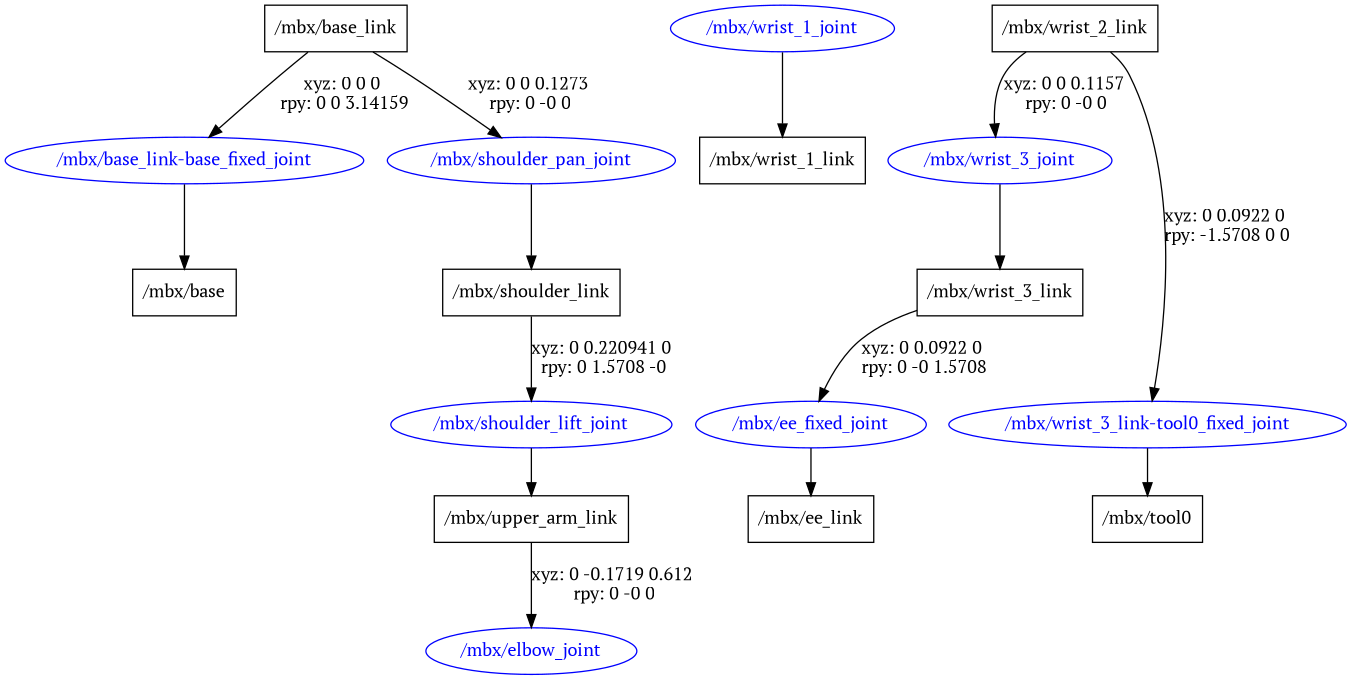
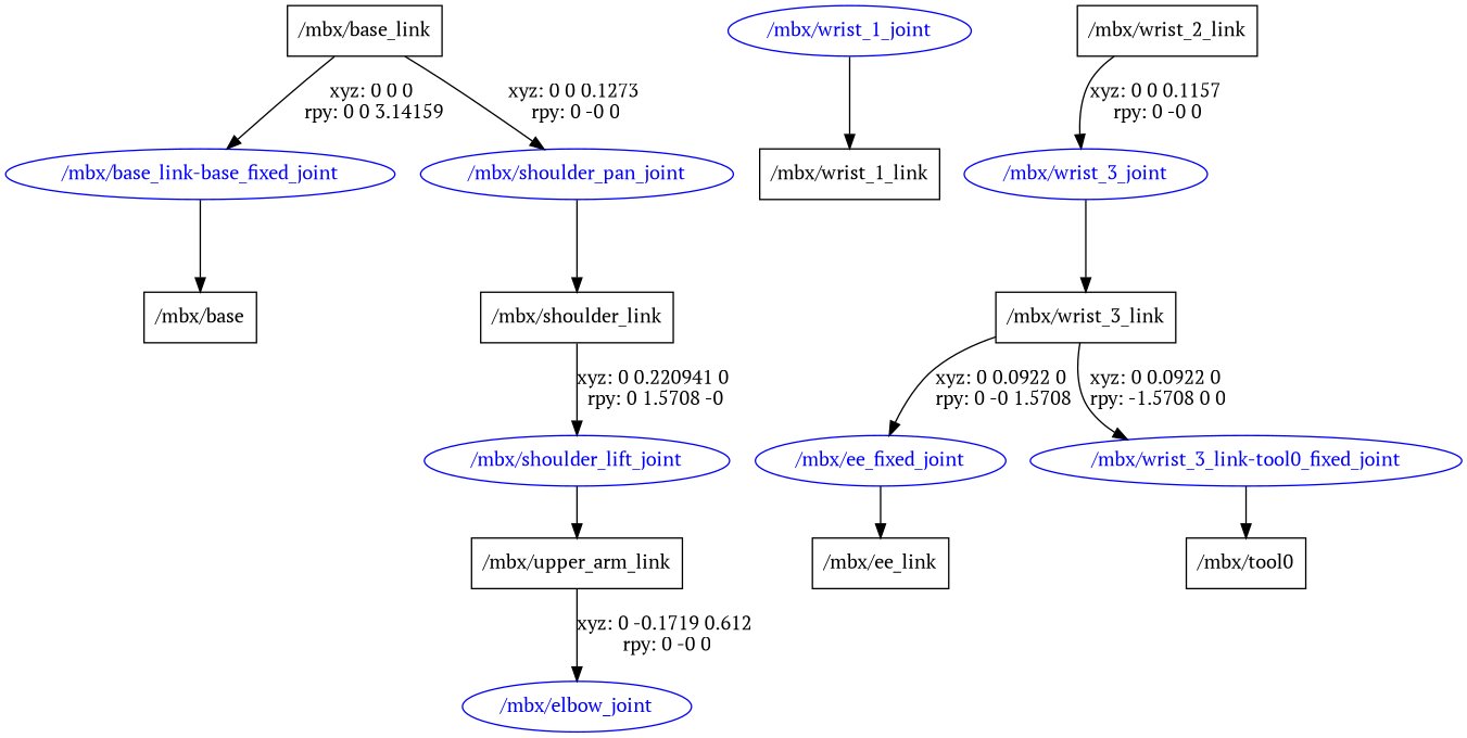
  digraph {
    fontname="PT Serif"
    node [fontname="PT Serif" shape=box]
    edge [fontname="PT Serif"]
    n1 [label="/mbx/base_link"]
    "/mbx/base_link-base_fixed_joint" [color=blue fontcolor=blue shape=ellipse]
    "/mbx/shoulder_pan_joint" [color=blue fontcolor=blue shape=ellipse]
    n4 [label="/mbx/base"]
    n5 [label="/mbx/shoulder_link"]
    "/mbx/shoulder_lift_joint" [color=blue fontcolor=blue shape=ellipse]
    n7 [label="/mbx/upper_arm_link"]
    "/mbx/elbow_joint" [color=blue fontcolor=blue shape=ellipse]
    "/mbx/wrist_1_joint" [color=blue fontcolor=blue shape=ellipse]
    n10 [label="/mbx/wrist_1_link"]
    n11 [label="/mbx/wrist_2_link"]
    "/mbx/wrist_3_joint" [color=blue fontcolor=blue shape=ellipse]
    n13 [label="/mbx/wrist_3_link"]
    "/mbx/ee_fixed_joint" [color=blue fontcolor=blue shape=ellipse]
    "/mbx/wrist_3_link-tool0_fixed_joint" [color=blue fontcolor=blue shape=ellipse]
    n16 [label="/mbx/ee_link"]
    n17 [label="/mbx/tool0"]
    n1 -> "/mbx/base_link-base_fixed_joint" [label="xyz: 0 0 0 \nrpy: 0 0 3.14159"]
    n1 -> "/mbx/shoulder_pan_joint" [label="xyz: 0 0 0.1273 \nrpy: 0 -0 0"]
    "/mbx/base_link-base_fixed_joint" -> n4
    "/mbx/shoulder_pan_joint" -> n5
    n5 -> "/mbx/shoulder_lift_joint" [label="xyz: 0 0.220941 0 \nrpy: 0 1.5708 -0"]
    "/mbx/shoulder_lift_joint" -> n7
    n7 -> "/mbx/elbow_joint" [label="xyz: 0 -0.1719 0.612 \nrpy: 0 -0 0"]
    "/mbx/wrist_1_joint" -> n10
    n11 -> "/mbx/wrist_3_joint" [label="xyz: 0 0 0.1157 \nrpy: 0 -0 0"]
    "/mbx/wrist_3_joint" -> n13
    n13 -> "/mbx/ee_fixed_joint" [label="xyz: 0 0.0922 0 \nrpy: 0 -0 1.5708"]
-   n11 -> "/mbx/wrist_3_link-tool0_fixed_joint" [label="xyz: 0 0.0922 0 \nrpy: -1.5708 0 0"]
+   n13 -> "/mbx/wrist_3_link-tool0_fixed_joint" [label="xyz: 0 0.0922 0 \nrpy: -1.5708 0 0"]
    "/mbx/ee_fixed_joint" -> n16
    "/mbx/wrist_3_link-tool0_fixed_joint" -> n17
  }
